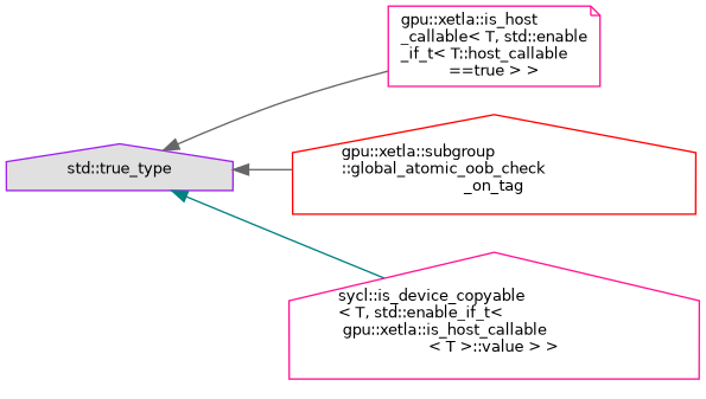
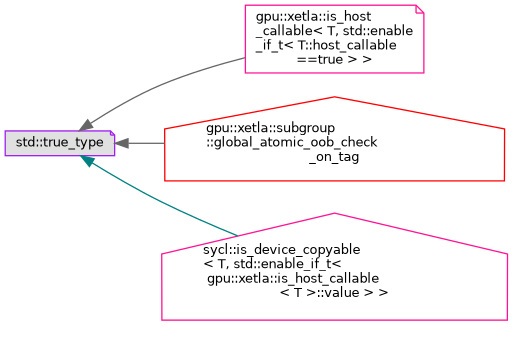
  digraph {
    rankdir=LR
    node [color=deeppink fillcolor=white fontname=Helvetica fontsize=10 shape=note style=filled]
    edge [color=gray40 dir=back fontname=Helvetica fontsize=10 labelfontname=Helvetica labelfontsize=10 style=solid]
-   n1 [color=purple fillcolor="#E0E0E0" height=0.2 label="std::true_type" shape=house width=0.4]
+   n1 [color=purple fillcolor="#E0E0E0" height=0.2 label="std::true_type" width=0.4]
    n2 [height=0.2 label="gpu::xetla::is_host\l_callable\< T, std::enable\l_if_t\< T::host_callable\l==true \> \>" width=0.4]
    n3 [color=red height=0.2 label="gpu::xetla::subgroup\l::global_atomic_oob_check\l_on_tag" shape=house width=0.4]
    n4 [height=0.2 label="sycl::is_device_copyable\l\< T, std::enable_if_t\<\l gpu::xetla::is_host_callable\l\< T \>::value \> \>" shape=house width=0.4]
    n1 -> n2
    n1 -> n3
    n1 -> n4 [color=teal]
  }
